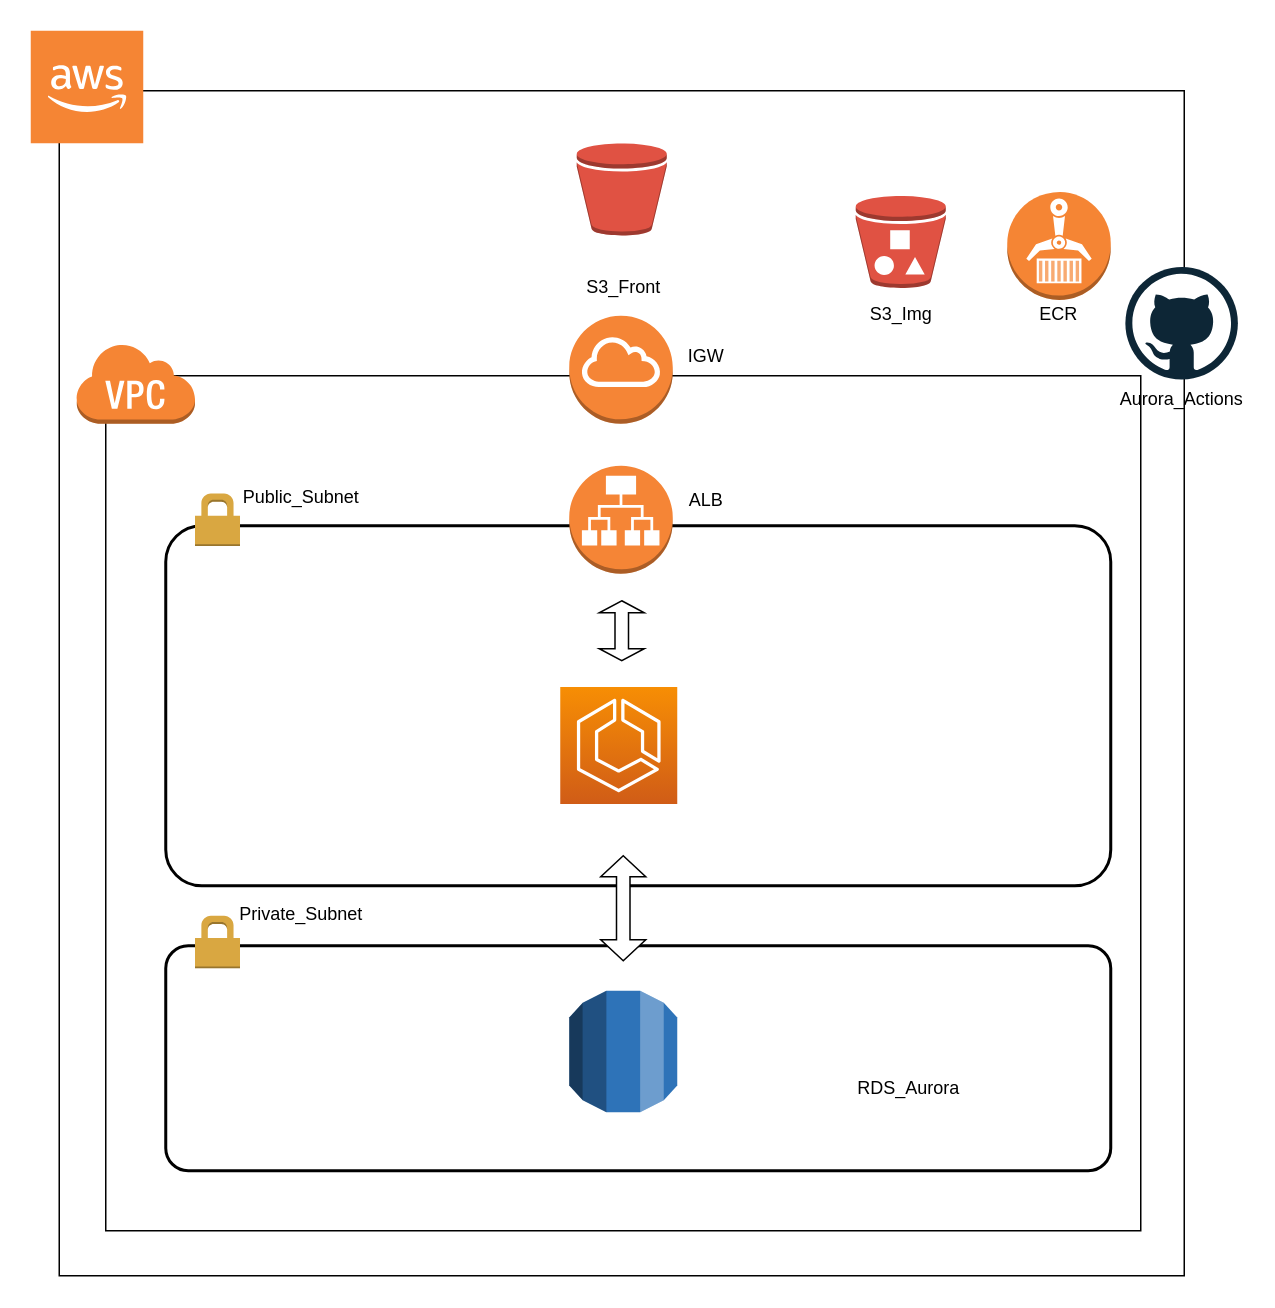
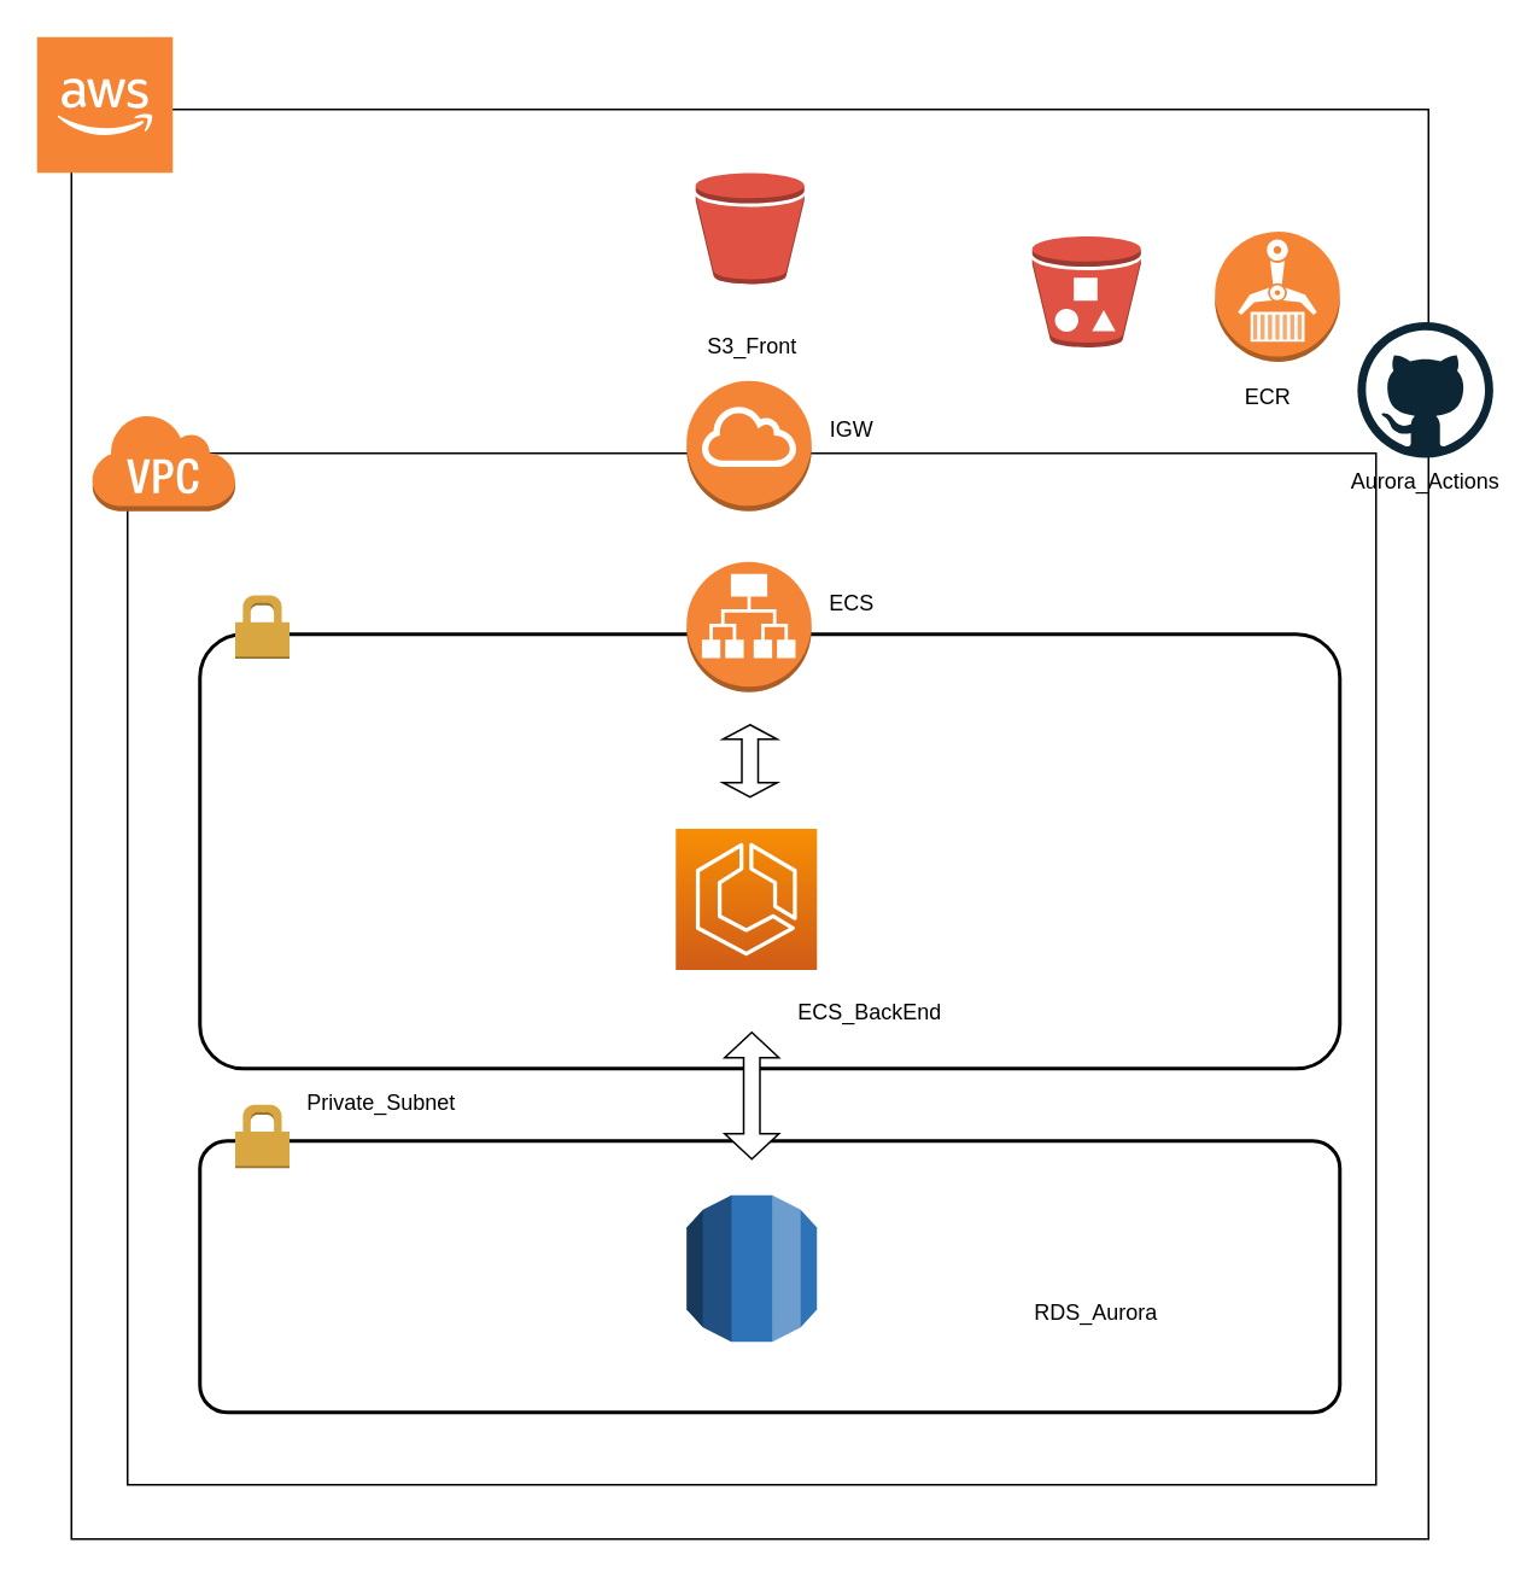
  <mxCell id="0" />
  <mxCell id="1" parent="0" />
  <mxCell id="2" value="" style="rounded=0;whiteSpace=wrap;html=1;" vertex="1" parent="1"><mxGeometry x="39" y="60" width="750" height="790" as="geometry" /></mxCell>
  <mxCell id="3" value="" style="rounded=0;whiteSpace=wrap;html=1;" vertex="1" parent="1"><mxGeometry x="70" y="250" width="690" height="570" as="geometry" /></mxCell>
  <mxCell id="4" value="" style="outlineConnect=0;dashed=0;verticalLabelPosition=bottom;verticalAlign=top;align=center;html=1;shape=mxgraph.aws3.cloud_2;fillColor=#F58534;gradientColor=none;" vertex="1" parent="1"><mxGeometry x="20" y="20" width="75" height="75" as="geometry" /></mxCell>
  <mxCell id="5" value="" style="outlineConnect=0;dashed=0;verticalLabelPosition=bottom;verticalAlign=top;align=center;html=1;shape=mxgraph.aws3.virtual_private_cloud;fillColor=#F58534;gradientColor=none;" vertex="1" parent="1"><mxGeometry x="50" y="228" width="79.5" height="54" as="geometry" /></mxCell>
  <mxCell id="6" value="" style="outlineConnect=0;dashed=0;verticalLabelPosition=bottom;verticalAlign=top;align=center;html=1;shape=mxgraph.aws3.bucket;fillColor=#E05243;gradientColor=none;" vertex="1" parent="1"><mxGeometry x="384" y="95" width="60" height="61.5" as="geometry" /></mxCell>
  <mxCell id="7" value="" style="outlineConnect=0;dashed=0;verticalLabelPosition=bottom;verticalAlign=top;align=center;html=1;shape=mxgraph.aws3.bucket_with_objects;fillColor=#E05243;gradientColor=none;" vertex="1" parent="1"><mxGeometry x="570" y="130" width="60" height="61.5" as="geometry" /></mxCell>
  <mxCell id="8" value="" style="outlineConnect=0;dashed=0;verticalLabelPosition=bottom;verticalAlign=top;align=center;html=1;shape=mxgraph.aws3.internet_gateway;fillColor=#F58536;gradientColor=none;" vertex="1" parent="1"><mxGeometry x="379" y="210" width="69" height="72" as="geometry" /></mxCell>
  <mxCell id="9" value="" style="rounded=1;arcSize=10;dashed=0;fillColor=none;gradientColor=none;strokeWidth=2;" vertex="1" parent="1"><mxGeometry x="110" y="350" width="630" height="240" as="geometry" /></mxCell>
  <mxCell id="10" value="" style="dashed=0;html=1;shape=mxgraph.aws3.permissions;fillColor=#D9A741;gradientColor=none;dashed=0;" vertex="1" parent="1"><mxGeometry x="129.5" y="328.5" width="30" height="35" as="geometry" /></mxCell>
  <mxCell id="11" value="" style="rounded=1;arcSize=10;dashed=0;fillColor=none;gradientColor=none;strokeWidth=2;" vertex="1" parent="1"><mxGeometry x="110" y="630" width="630" height="150" as="geometry" /></mxCell>
  <mxCell id="12" value="" style="outlineConnect=0;dashed=0;verticalLabelPosition=bottom;verticalAlign=top;align=center;html=1;shape=mxgraph.aws3.application_load_balancer;fillColor=#F58536;gradientColor=none;" vertex="1" parent="1"><mxGeometry x="379" y="310" width="69" height="72" as="geometry" /></mxCell>
  <mxCell id="13" value="" style="dashed=0;html=1;shape=mxgraph.aws3.permissions;fillColor=#D9A741;gradientColor=none;dashed=0;" vertex="1" parent="1"><mxGeometry x="129.5" y="610" width="30" height="35" as="geometry" /></mxCell>
  <mxCell id="14" value="" style="outlineConnect=0;dashed=0;verticalLabelPosition=bottom;verticalAlign=top;align=center;html=1;shape=mxgraph.aws3.rds;fillColor=#2E73B8;gradientColor=none;" vertex="1" parent="1"><mxGeometry x="379" y="660" width="72" height="81" as="geometry" /></mxCell>
  <mxCell id="15" value="" style="outlineConnect=0;dashed=0;verticalLabelPosition=bottom;verticalAlign=top;align=center;html=1;shape=mxgraph.aws3.ecr;fillColor=#F58534;gradientColor=none;" vertex="1" parent="1"><mxGeometry x="671" y="127.5" width="69" height="72" as="geometry" /></mxCell>
  <mxCell id="16" value="" style="dashed=0;outlineConnect=0;html=1;align=center;labelPosition=center;verticalLabelPosition=bottom;verticalAlign=top;shape=mxgraph.weblogos.github" vertex="1" parent="1"><mxGeometry x="749.75" y="177.5" width="75" height="75" as="geometry" /></mxCell>
  <mxCell id="17" value="" style="shape=doubleArrow;direction=south;whiteSpace=wrap;html=1;" vertex="1" parent="1"><mxGeometry x="399" y="400" width="30" height="40" as="geometry" /></mxCell>
- <mxCell id="18" value="Public_Subnet" style="text;html=1;strokeColor=none;fillColor=none;align=center;verticalAlign=middle;whiteSpace=wrap;rounded=0;" vertex="1" parent="1"><mxGeometry x="159.5" y="322" width="80.5" height="18" as="geometry" /></mxCell>
- <mxCell id="19" value="Private_Subnet" style="text;html=1;strokeColor=none;fillColor=none;align=center;verticalAlign=middle;whiteSpace=wrap;rounded=0;" vertex="1" parent="1"><mxGeometry x="159.5" y="600" width="80.5" height="18" as="geometry" /></mxCell>
+ <mxCell id="19" value="Private_Subnet" style="text;html=1;strokeColor=none;fillColor=none;align=center;verticalAlign=middle;whiteSpace=wrap;rounded=0;" vertex="1" parent="1"><mxGeometry x="169.5" y="600" width="80.5" height="18" as="geometry" /></mxCell>
  <mxCell id="20" value="S3_Front" style="text;html=1;strokeColor=none;fillColor=none;align=center;verticalAlign=middle;whiteSpace=wrap;rounded=0;" vertex="1" parent="1"><mxGeometry x="374.75" y="181.75" width="80.5" height="18" as="geometry" /></mxCell>
- <mxCell id="21" value="S3_Img" style="text;html=1;strokeColor=none;fillColor=none;align=center;verticalAlign=middle;whiteSpace=wrap;rounded=0;" vertex="1" parent="1"><mxGeometry x="559.75" y="199.5" width="80.5" height="18" as="geometry" /></mxCell>
  <mxCell id="22" value="IGW" style="text;html=1;strokeColor=none;fillColor=none;align=center;verticalAlign=middle;whiteSpace=wrap;rounded=0;" vertex="1" parent="1"><mxGeometry x="430" y="228" width="80.5" height="18" as="geometry" /></mxCell>
- <mxCell id="23" value="ALB" style="text;html=1;strokeColor=none;fillColor=none;align=center;verticalAlign=middle;whiteSpace=wrap;rounded=0;" vertex="1" parent="1"><mxGeometry x="430" y="324" width="80.5" height="18" as="geometry" /></mxCell>
+ <mxCell id="23" value="ECS" style="text;html=1;strokeColor=none;fillColor=none;align=center;verticalAlign=middle;whiteSpace=wrap;rounded=0;" vertex="1" parent="1"><mxGeometry x="430" y="324" width="80.5" height="18" as="geometry" /></mxCell>
+ <mxCell id="24" value="ECS_BackEnd" style="text;html=1;strokeColor=none;fillColor=none;align=center;verticalAlign=middle;whiteSpace=wrap;rounded=0;" vertex="1" parent="1"><mxGeometry x="440" y="550" width="80.5" height="18" as="geometry" /></mxCell>
  <mxCell id="25" value="RDS_Aurora" style="text;html=1;strokeColor=none;fillColor=none;align=center;verticalAlign=middle;whiteSpace=wrap;rounded=0;" vertex="1" parent="1"><mxGeometry x="565" y="716" width="80.5" height="18" as="geometry" /></mxCell>
- <mxCell id="26" value="ECR" style="text;html=1;strokeColor=none;fillColor=none;align=center;verticalAlign=middle;whiteSpace=wrap;rounded=0;" vertex="1" parent="1"><mxGeometry x="665.25" y="199.5" width="80.5" height="18" as="geometry" /></mxCell>
+ <mxCell id="26" value="ECR" style="text;html=1;strokeColor=none;fillColor=none;align=center;verticalAlign=middle;whiteSpace=wrap;rounded=0;" vertex="1" parent="1"><mxGeometry x="660.25" y="209.5" width="80.5" height="18" as="geometry" /></mxCell>
  <mxCell id="27" value="Aurora_Actions" style="text;html=1;strokeColor=none;fillColor=none;align=center;verticalAlign=middle;whiteSpace=wrap;rounded=0;" vertex="1" parent="1"><mxGeometry x="747" y="257" width="80.5" height="18" as="geometry" /></mxCell>
  <mxCell id="28" value="" style="shape=doubleArrow;direction=south;whiteSpace=wrap;html=1;" vertex="1" parent="1"><mxGeometry x="400" y="570" width="30" height="70" as="geometry" /></mxCell>
  <mxCell id="29" value="" style="points=[[0,0,0],[0.25,0,0],[0.5,0,0],[0.75,0,0],[1,0,0],[0,1,0],[0.25,1,0],[0.5,1,0],[0.75,1,0],[1,1,0],[0,0.25,0],[0,0.5,0],[0,0.75,0],[1,0.25,0],[1,0.5,0],[1,0.75,0]];outlineConnect=0;fontColor=#232F3E;gradientColor=#F78E04;gradientDirection=north;fillColor=#D05C17;strokeColor=#ffffff;dashed=0;verticalLabelPosition=bottom;verticalAlign=top;align=center;html=1;fontSize=12;fontStyle=0;aspect=fixed;shape=mxgraph.aws4.resourceIcon;resIcon=mxgraph.aws4.ecs;" vertex="1" parent="1"><mxGeometry x="373" y="457.5" width="78" height="78" as="geometry" /></mxCell>
